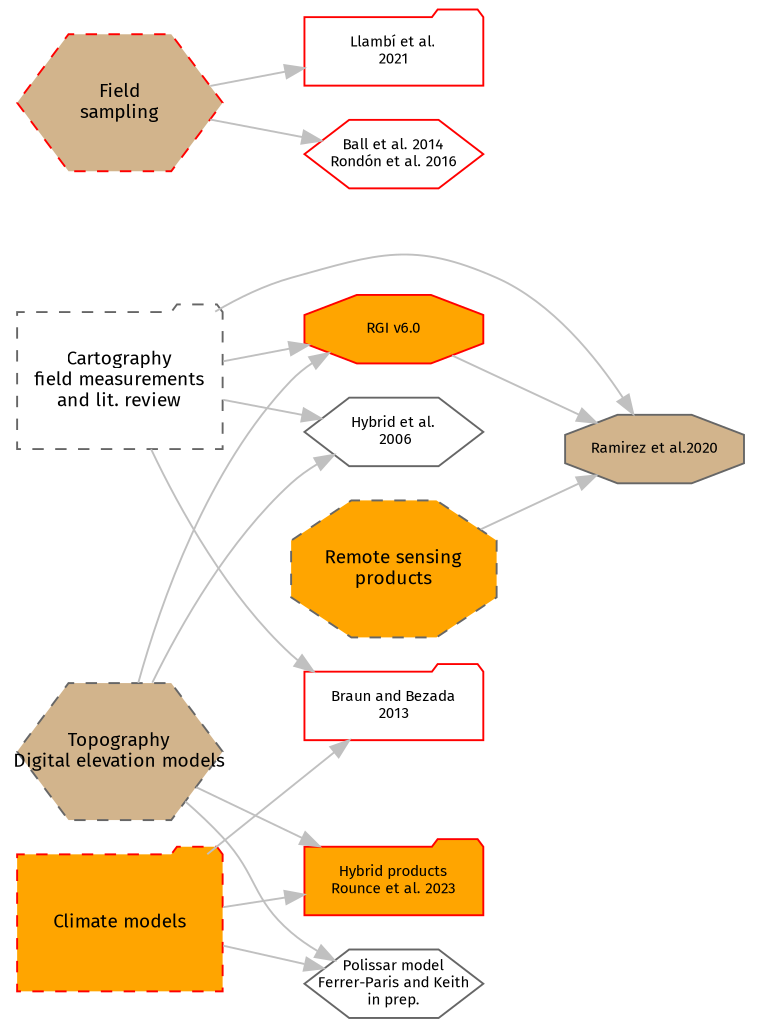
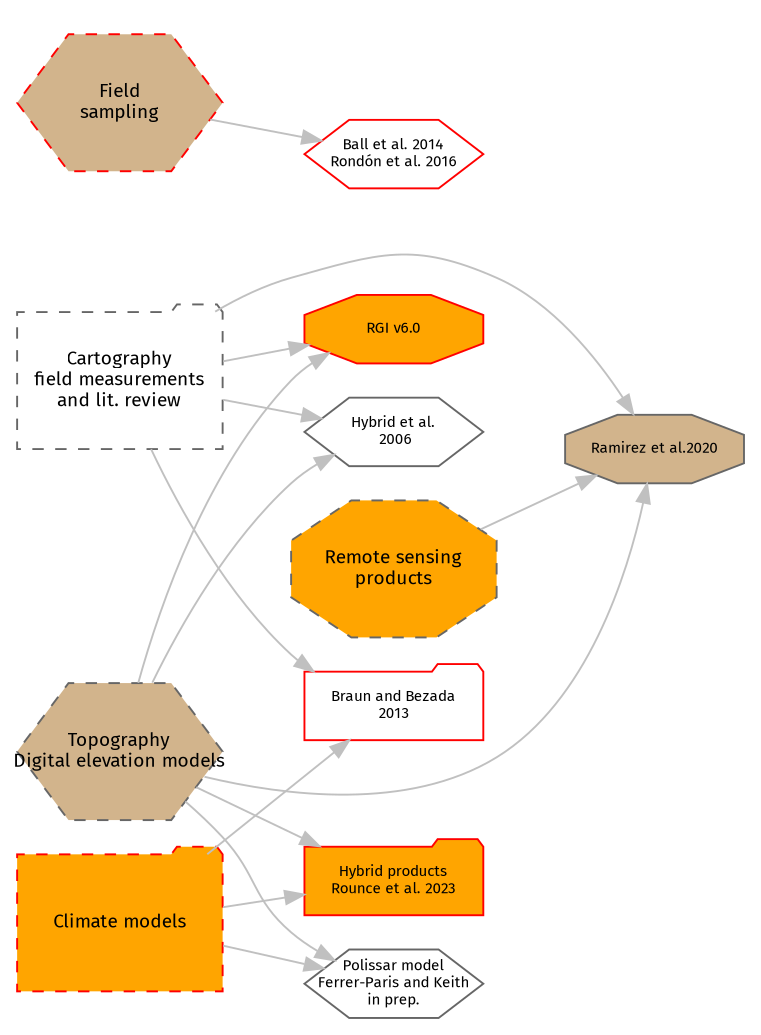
  digraph {
    compound=true
    fontname="Fira Sans"
    newrank=true
    rankdir=LR
    node [color=red fillcolor=white fixedsize=true fontname="Fira Sans" fontsize=8 shape=folder style=filled]
    edge [color=grey fontname="Fira Sans"]
    n1 [color=gray40 fillcolor=tan label="Ramirez et al.2020\n" shape=octagon width=1.3]
    n2 [label="Braun and Bezada\n2013" width=1.3]
    n3 [color=gray40 label="Hybrid et al.\n 2006" shape=hexagon width=1.3]
-   n4 [label="Llambí et al.\n2021" width=1.3]
    n5 [label="Ball et al. 2014\nRondón et al. 2016" shape=hexagon width=1.3]
    n6 [fillcolor=orange label="RGI v6.0" shape=octagon width=1.3]
    n7 [fillcolor=orange label="Hybrid products\nRounce et al. 2023" width=1.3]
    n8 [color=gray40 label="Polissar model\nFerrer-Paris and Keith\nin prep." shape=hexagon width=1.3]
    n9 [fillcolor=orange fontsize=10 height=1 label="Climate models" style="dashed,filled" width=1.5]
    n10 [color=gray40 fontsize=10 height=1 label="Cartography\nfield measurements\nand lit. review" style="dashed,filled" width=1.5]
    n11 [color=gray40 fillcolor=tan fontsize=10 height=1 label="Topography\nDigital elevation models" shape=hexagon style="dashed,filled" width=1.5]
    n12 [color=gray40 fillcolor=orange fontsize=10 height=1 label="Remote sensing\nproducts" shape=octagon style="dashed,filled" width=1.5]
    n13 [fillcolor=tan fontsize=10 height=1 label="Field\nsampling" shape=hexagon style="dashed,filled" width=1.5]
    subgraph sub_1 {
      n1
      n2
      n3
-     n4
      n5
    }
    subgraph sub_2 {
      n6
      n7
      n8
    }
    subgraph sub_3 {
      n9
      n10
      n11
      n12
      n13
    }
    n9 -> n2
    n9 -> n7
    n9 -> n8
    n10 -> n1
    n10 -> n2
    n10 -> n3
    n10 -> n6
-   n6 -> n1
+   n11 -> n1
    n11 -> n3
    n11 -> n6
    n11 -> n7
    n11 -> n8
    n12 -> n1
-   n13 -> n4
    n13 -> n5
  }
